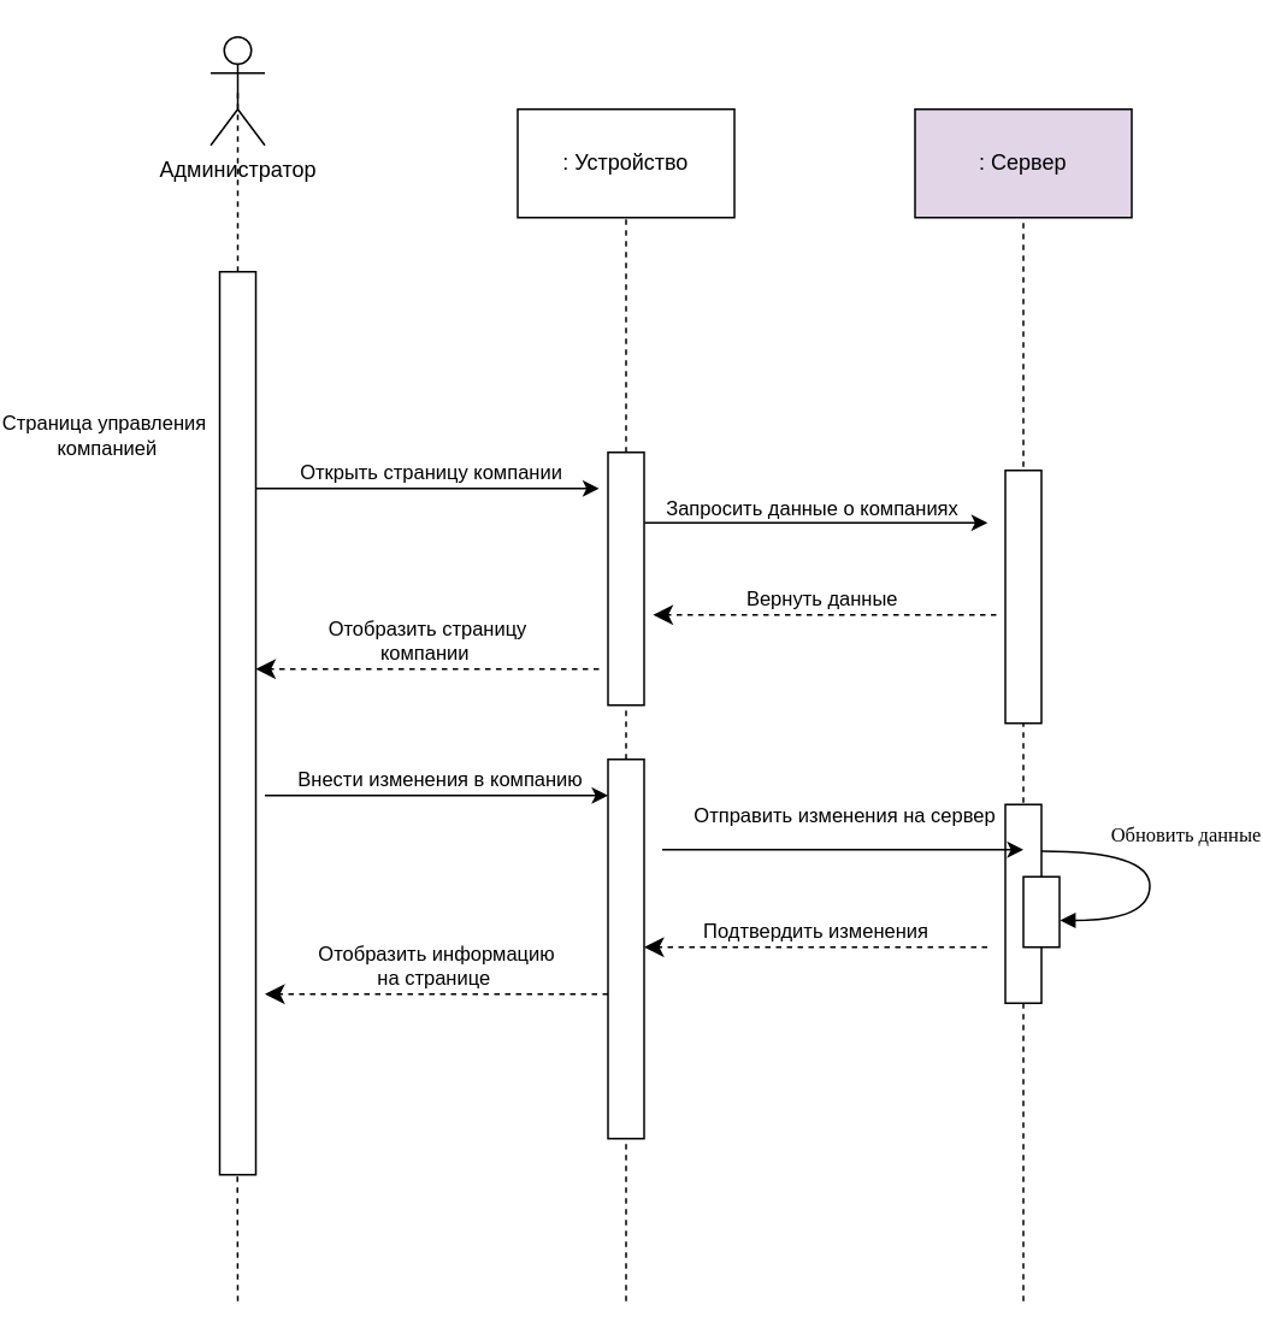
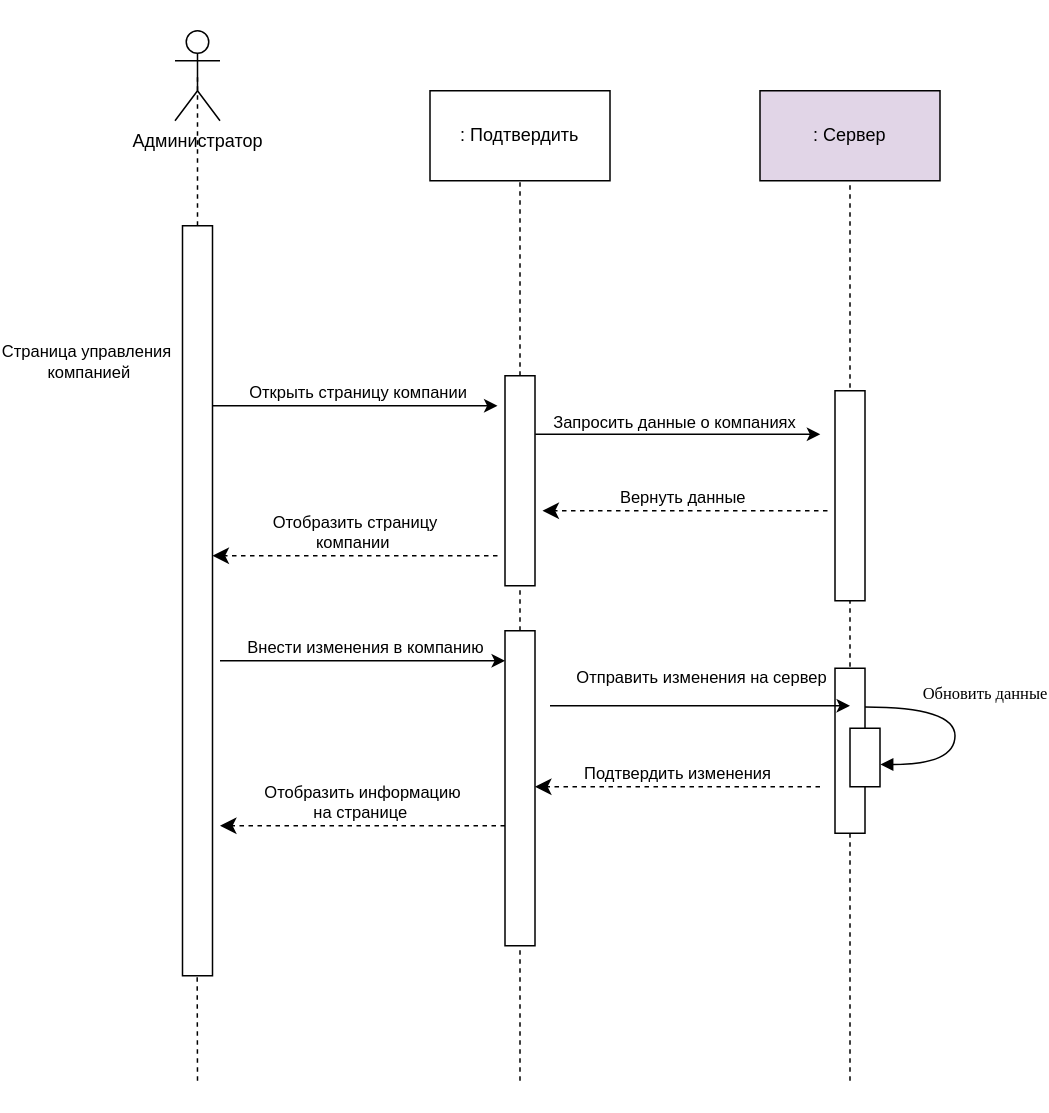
  <mxCell id="0" />
  <mxCell id="1" parent="0" />
  <mxCell id="2" value="" style="endArrow=none;dashed=1;html=1;rounded=0;entryX=0.5;entryY=0.5;entryDx=0;entryDy=0;entryPerimeter=0;" edge="1" parent="1"><mxGeometry width="50" height="50" relative="1" as="geometry"><mxPoint x="95" y="720" as="sourcePoint" /><mxPoint x="94.66" y="610" as="targetPoint" /></mxGeometry></mxCell>
  <mxCell id="3" value="" style="endArrow=none;dashed=1;html=1;rounded=0;" parent="1" target="27" edge="1"><mxGeometry width="50" height="50" relative="1" as="geometry"><mxPoint x="310" y="720" as="sourcePoint" /><mxPoint x="310" y="190" as="targetPoint" /></mxGeometry></mxCell>
  <mxCell id="4" value="" style="html=1;points=[[0,0,0,0,5],[0,1,0,0,-5],[1,0,0,0,5],[1,1,0,0,-5]];perimeter=orthogonalPerimeter;outlineConnect=0;targetShapes=umlLifeline;portConstraint=eastwest;newEdgeStyle={&quot;curved&quot;:0,&quot;rounded&quot;:0};" parent="1" vertex="1"><mxGeometry x="85" y="150" width="20" height="500" as="geometry" /></mxCell>
  <mxCell id="5" value="Администратор" style="shape=umlActor;verticalLabelPosition=bottom;verticalAlign=top;html=1;outlineConnect=0;" parent="1" vertex="1"><mxGeometry x="80" y="20" width="30" height="60" as="geometry" /></mxCell>
- <mxCell id="6" value=": Устройство" style="rounded=0;whiteSpace=wrap;html=1;" parent="1" vertex="1"><mxGeometry x="250" y="60" width="120" height="60" as="geometry" /></mxCell>
+ <mxCell id="6" value=": Подтвердить" style="rounded=0;whiteSpace=wrap;html=1;" parent="1" vertex="1"><mxGeometry x="250" y="60" width="120" height="60" as="geometry" /></mxCell>
  <mxCell id="7" value=": Сервер" style="rounded=0;whiteSpace=wrap;html=1;fillColor=#e1d5e7;" parent="1" vertex="1"><mxGeometry x="470" y="60" width="120" height="60" as="geometry" /></mxCell>
  <mxCell id="8" value="" style="endArrow=none;dashed=1;html=1;rounded=0;" parent="1" edge="1" target="7"><mxGeometry width="50" height="50" relative="1" as="geometry"><mxPoint x="530" y="720" as="sourcePoint" /><mxPoint x="530" y="220" as="targetPoint" /></mxGeometry></mxCell>
  <mxCell id="9" value="" style="endArrow=none;dashed=1;html=1;rounded=0;" parent="1" source="27" target="6" edge="1"><mxGeometry width="50" height="50" relative="1" as="geometry"><mxPoint x="310" y="1440" as="sourcePoint" /><mxPoint x="310" y="190" as="targetPoint" /></mxGeometry></mxCell>
  <mxCell id="10" value="" style="endArrow=classic;html=1;rounded=0;" parent="1" edge="1"><mxGeometry width="50" height="50" relative="1" as="geometry"><mxPoint x="320.18" y="289" as="sourcePoint" /><mxPoint x="510.18" y="289" as="targetPoint" /></mxGeometry></mxCell>
  <mxCell id="11" value="Запросить данные о компаниях" style="edgeLabel;html=1;align=center;verticalAlign=middle;resizable=0;points=[];" parent="10" vertex="1" connectable="0"><mxGeometry x="-0.032" y="4" relative="1" as="geometry"><mxPoint y="-5" as="offset" /></mxGeometry></mxCell>
  <mxCell id="12" value="Вернуть данные&amp;nbsp;" style="html=1;verticalAlign=bottom;endArrow=classic;dashed=1;endSize=8;curved=0;rounded=0;endFill=1;" parent="1" edge="1"><mxGeometry relative="1" as="geometry"><mxPoint x="515" y="340" as="sourcePoint" /><mxPoint x="325" y="340" as="targetPoint" /></mxGeometry></mxCell>
  <mxCell id="13" value="" style="html=1;points=[[0,0,0,0,5],[0,1,0,0,-5],[1,0,0,0,5],[1,1,0,0,-5]];perimeter=orthogonalPerimeter;outlineConnect=0;targetShapes=umlLifeline;portConstraint=eastwest;newEdgeStyle={&quot;curved&quot;:0,&quot;rounded&quot;:0};" parent="1" vertex="1"><mxGeometry x="300" y="420" width="20" height="210" as="geometry" /></mxCell>
  <mxCell id="14" value="" style="endArrow=classic;html=1;rounded=0;" parent="1" edge="1"><mxGeometry width="50" height="50" relative="1" as="geometry"><mxPoint x="105" y="270" as="sourcePoint" /><mxPoint x="295" y="270" as="targetPoint" /></mxGeometry></mxCell>
  <mxCell id="15" value="Открыть страницу компании" style="edgeLabel;html=1;align=center;verticalAlign=middle;resizable=0;points=[];" parent="14" vertex="1" connectable="0"><mxGeometry x="0.007" y="-1" relative="1" as="geometry"><mxPoint y="-11" as="offset" /></mxGeometry></mxCell>
  <mxCell id="16" value="Отобразить&amp;nbsp;страницу &lt;br&gt;компании&amp;nbsp;" style="html=1;verticalAlign=bottom;endArrow=classic;dashed=1;endSize=8;curved=0;rounded=0;endFill=1;" parent="1" edge="1"><mxGeometry relative="1" as="geometry"><mxPoint x="295" y="370" as="sourcePoint" /><mxPoint x="105" y="370" as="targetPoint" /></mxGeometry></mxCell>
  <mxCell id="17" value="" style="endArrow=classic;html=1;rounded=0;" parent="1" edge="1"><mxGeometry width="50" height="50" relative="1" as="geometry"><mxPoint x="110" y="440" as="sourcePoint" /><mxPoint x="300" y="440" as="targetPoint" /></mxGeometry></mxCell>
  <mxCell id="18" value="Внести изменения в компанию" style="edgeLabel;html=1;align=center;verticalAlign=middle;resizable=0;points=[];" parent="17" vertex="1" connectable="0"><mxGeometry x="0.007" y="-1" relative="1" as="geometry"><mxPoint y="-11" as="offset" /></mxGeometry></mxCell>
  <mxCell id="19" value="Подтвердить изменения" style="html=1;verticalAlign=bottom;endArrow=classic;dashed=1;endSize=8;curved=0;rounded=0;endFill=1;" parent="1" edge="1"><mxGeometry relative="1" as="geometry"><mxPoint x="510" y="524" as="sourcePoint" /><mxPoint x="320" y="524" as="targetPoint" /><mxPoint as="offset" /></mxGeometry></mxCell>
  <mxCell id="20" value="Отобразить информацию &lt;br&gt;на странице&amp;nbsp;" style="html=1;verticalAlign=bottom;endArrow=classic;dashed=1;endSize=8;curved=0;rounded=0;endFill=1;" parent="1" edge="1"><mxGeometry relative="1" as="geometry"><mxPoint x="300" y="550" as="sourcePoint" /><mxPoint x="110" y="550" as="targetPoint" /></mxGeometry></mxCell>
  <mxCell id="21" value="&lt;span style=&quot;font-size: 11px;&quot;&gt;Обновить данные&lt;/span&gt;" style="html=1;verticalAlign=bottom;endArrow=block;labelBackgroundColor=none;fontFamily=Verdana;fontSize=12;elbow=vertical;edgeStyle=orthogonalEdgeStyle;curved=1;entryX=1;entryY=0.286;entryPerimeter=0;" parent="1" edge="1"><mxGeometry x="-0.189" y="20" relative="1" as="geometry"><mxPoint x="540" y="470.83" as="sourcePoint" /><mxPoint x="550.333" y="509.163" as="targetPoint" /><Array as="points"><mxPoint x="600" y="470.83" /><mxPoint x="600" y="508.83" /></Array><mxPoint as="offset" /></mxGeometry></mxCell>
  <mxCell id="22" value="" style="endArrow=none;dashed=1;html=1;rounded=0;" parent="1" target="23" edge="1"><mxGeometry width="50" height="50" relative="1" as="geometry"><mxPoint x="530" y="495" as="sourcePoint" /><mxPoint x="530" y="295" as="targetPoint" /></mxGeometry></mxCell>
  <mxCell id="23" value="" style="html=1;points=[[0,0,0,0,5],[0,1,0,0,-5],[1,0,0,0,5],[1,1,0,0,-5]];perimeter=orthogonalPerimeter;outlineConnect=0;targetShapes=umlLifeline;portConstraint=eastwest;newEdgeStyle={&quot;curved&quot;:0,&quot;rounded&quot;:0};" parent="1" vertex="1"><mxGeometry x="520" y="445" width="20" height="110" as="geometry" /></mxCell>
  <mxCell id="24" value="" style="html=1;points=[];perimeter=orthogonalPerimeter;rounded=0;shadow=0;comic=0;labelBackgroundColor=none;strokeWidth=1;fontFamily=Verdana;fontSize=12;align=center;" parent="1" vertex="1"><mxGeometry x="530" y="485" width="20" height="39" as="geometry" /></mxCell>
  <mxCell id="25" value="" style="endArrow=classic;html=1;rounded=0;" parent="1" edge="1"><mxGeometry width="50" height="50" relative="1" as="geometry"><mxPoint x="330" y="470" as="sourcePoint" /><mxPoint x="530" y="470" as="targetPoint" /></mxGeometry></mxCell>
  <mxCell id="26" value="Отправить изменения на сервер" style="edgeLabel;html=1;align=center;verticalAlign=middle;resizable=0;points=[];" parent="25" vertex="1" connectable="0"><mxGeometry x="0.17" y="3" relative="1" as="geometry"><mxPoint x="-17" y="-17" as="offset" /></mxGeometry></mxCell>
  <mxCell id="27" value="" style="html=1;points=[[0,0,0,0,5],[0,1,0,0,-5],[1,0,0,0,5],[1,1,0,0,-5]];perimeter=orthogonalPerimeter;outlineConnect=0;targetShapes=umlLifeline;portConstraint=eastwest;newEdgeStyle={&quot;curved&quot;:0,&quot;rounded&quot;:0};" parent="1" vertex="1"><mxGeometry x="300" y="250" width="20" height="140" as="geometry" /></mxCell>
  <mxCell id="28" value="" style="html=1;points=[[0,0,0,0,5],[0,1,0,0,-5],[1,0,0,0,5],[1,1,0,0,-5]];perimeter=orthogonalPerimeter;outlineConnect=0;targetShapes=umlLifeline;portConstraint=eastwest;newEdgeStyle={&quot;curved&quot;:0,&quot;rounded&quot;:0};" parent="1" vertex="1"><mxGeometry x="520" y="260" width="20" height="140" as="geometry" /></mxCell>
  <mxCell id="29" value="Страница управления&lt;br&gt;&amp;nbsp;компанией" style="edgeLabel;html=1;align=center;verticalAlign=middle;resizable=0;points=[];" vertex="1" connectable="0" parent="1"><mxGeometry x="20" y="240" as="geometry" /></mxCell>
  <mxCell id="30" value="" style="endArrow=none;dashed=1;html=1;rounded=0;entryX=0.5;entryY=0.5;entryDx=0;entryDy=0;entryPerimeter=0;" edge="1" parent="1" source="4" target="5"><mxGeometry width="50" height="50" relative="1" as="geometry"><mxPoint x="94.58" y="80" as="sourcePoint" /><mxPoint x="95" y="20" as="targetPoint" /></mxGeometry></mxCell>
